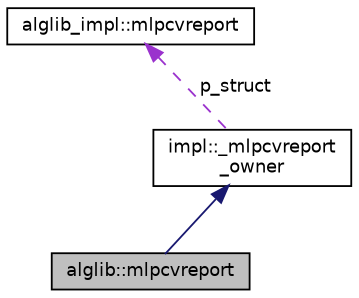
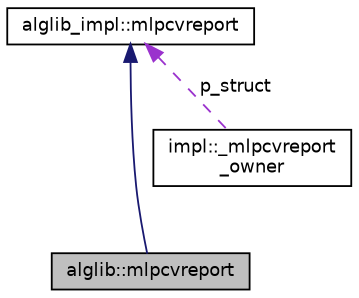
  digraph {
    node [color=black fillcolor=white fontname=Helvetica fontsize=10 shape=record style=filled]
    edge [dir=back fontname=Helvetica fontsize=10 labelfontname=Helvetica labelfontsize=10]
    n1 [fillcolor=grey75 fontcolor=black height=0.2 label="alglib::mlpcvreport" width=0.4]
    n2 [height=0.2 label="impl::_mlpcvreport\l_owner" width=0.4]
    n3 [height=0.2 label="alglib_impl::mlpcvreport" width=0.4]
-   n2 -> n1 [color=midnightblue style=solid]
+   n3 -> n1 [color=midnightblue style=solid]
    n3 -> n2 [color=darkorchid3 label=" p_struct" style=dashed]
  }
